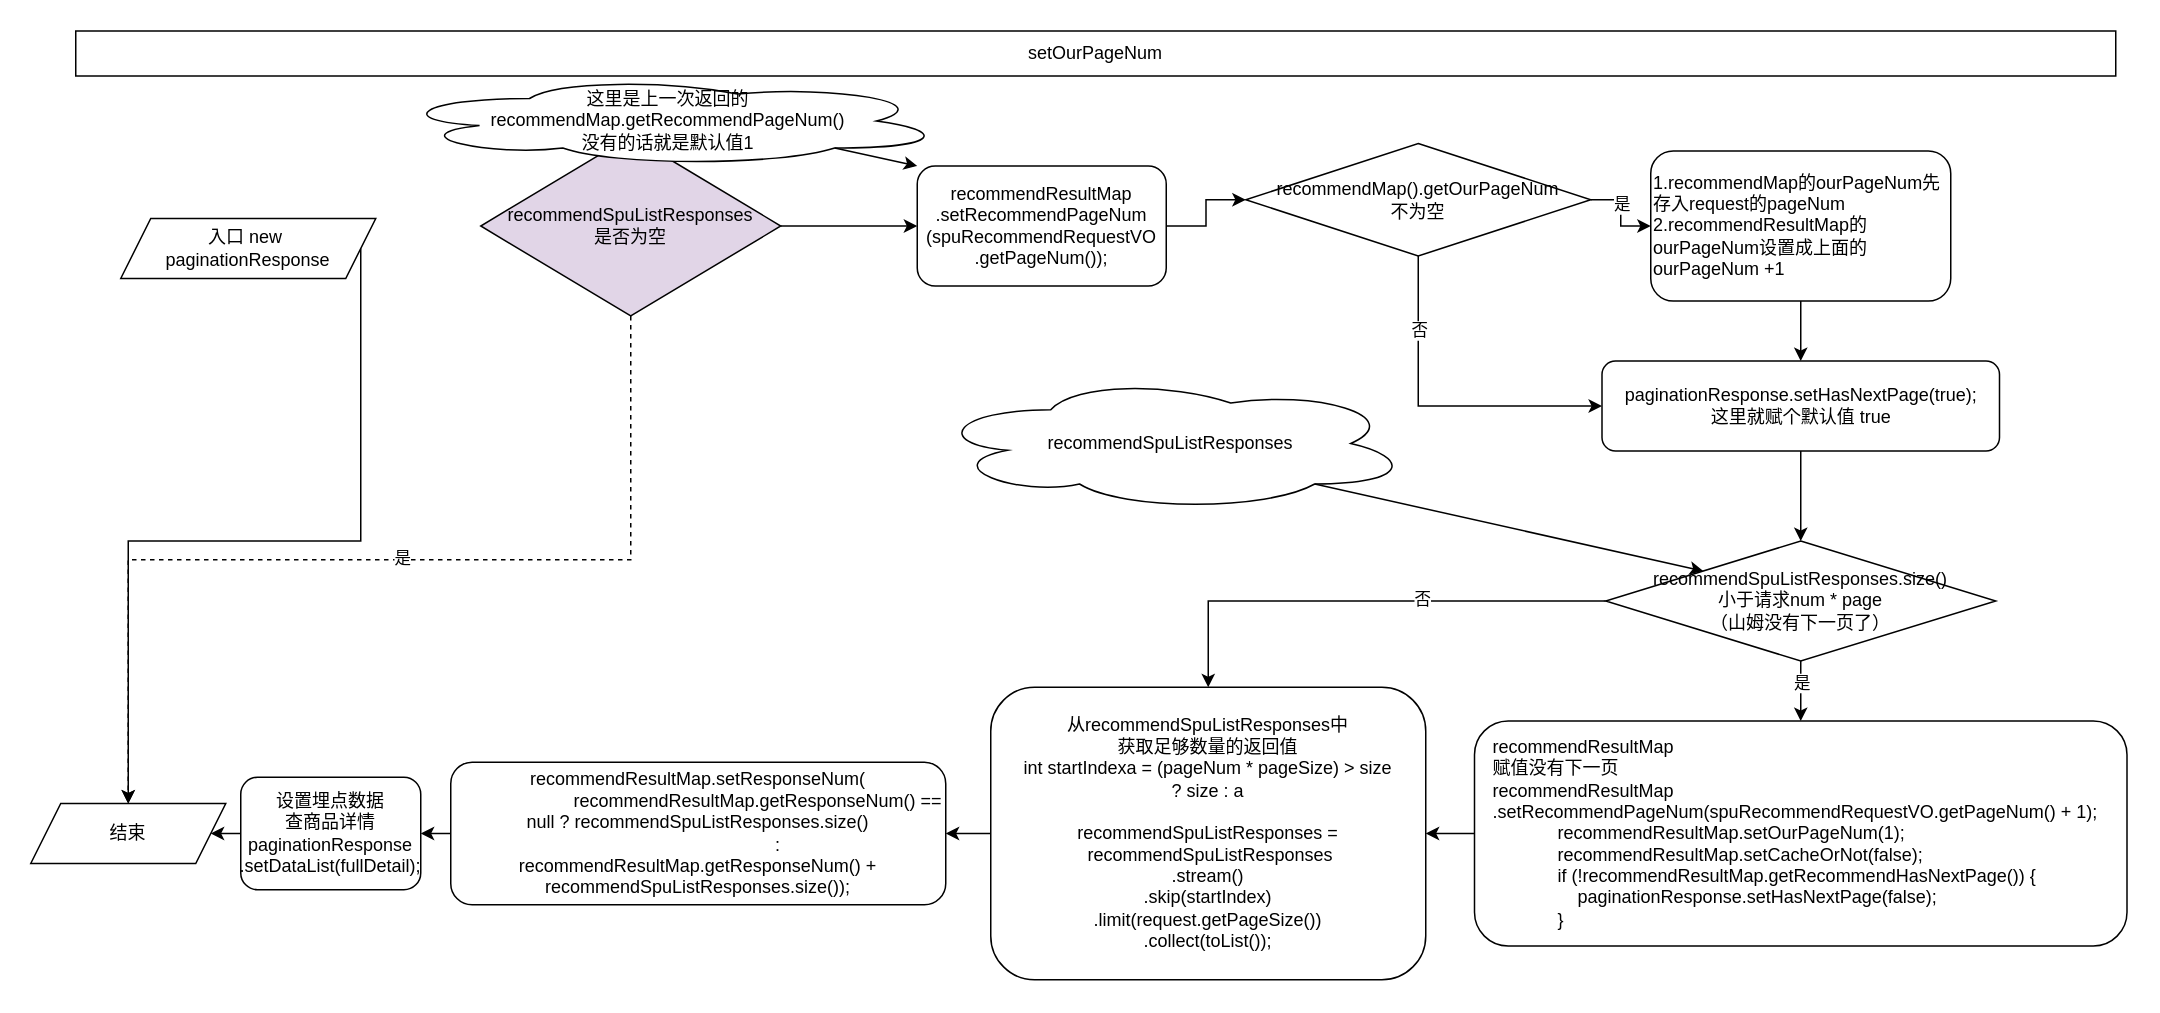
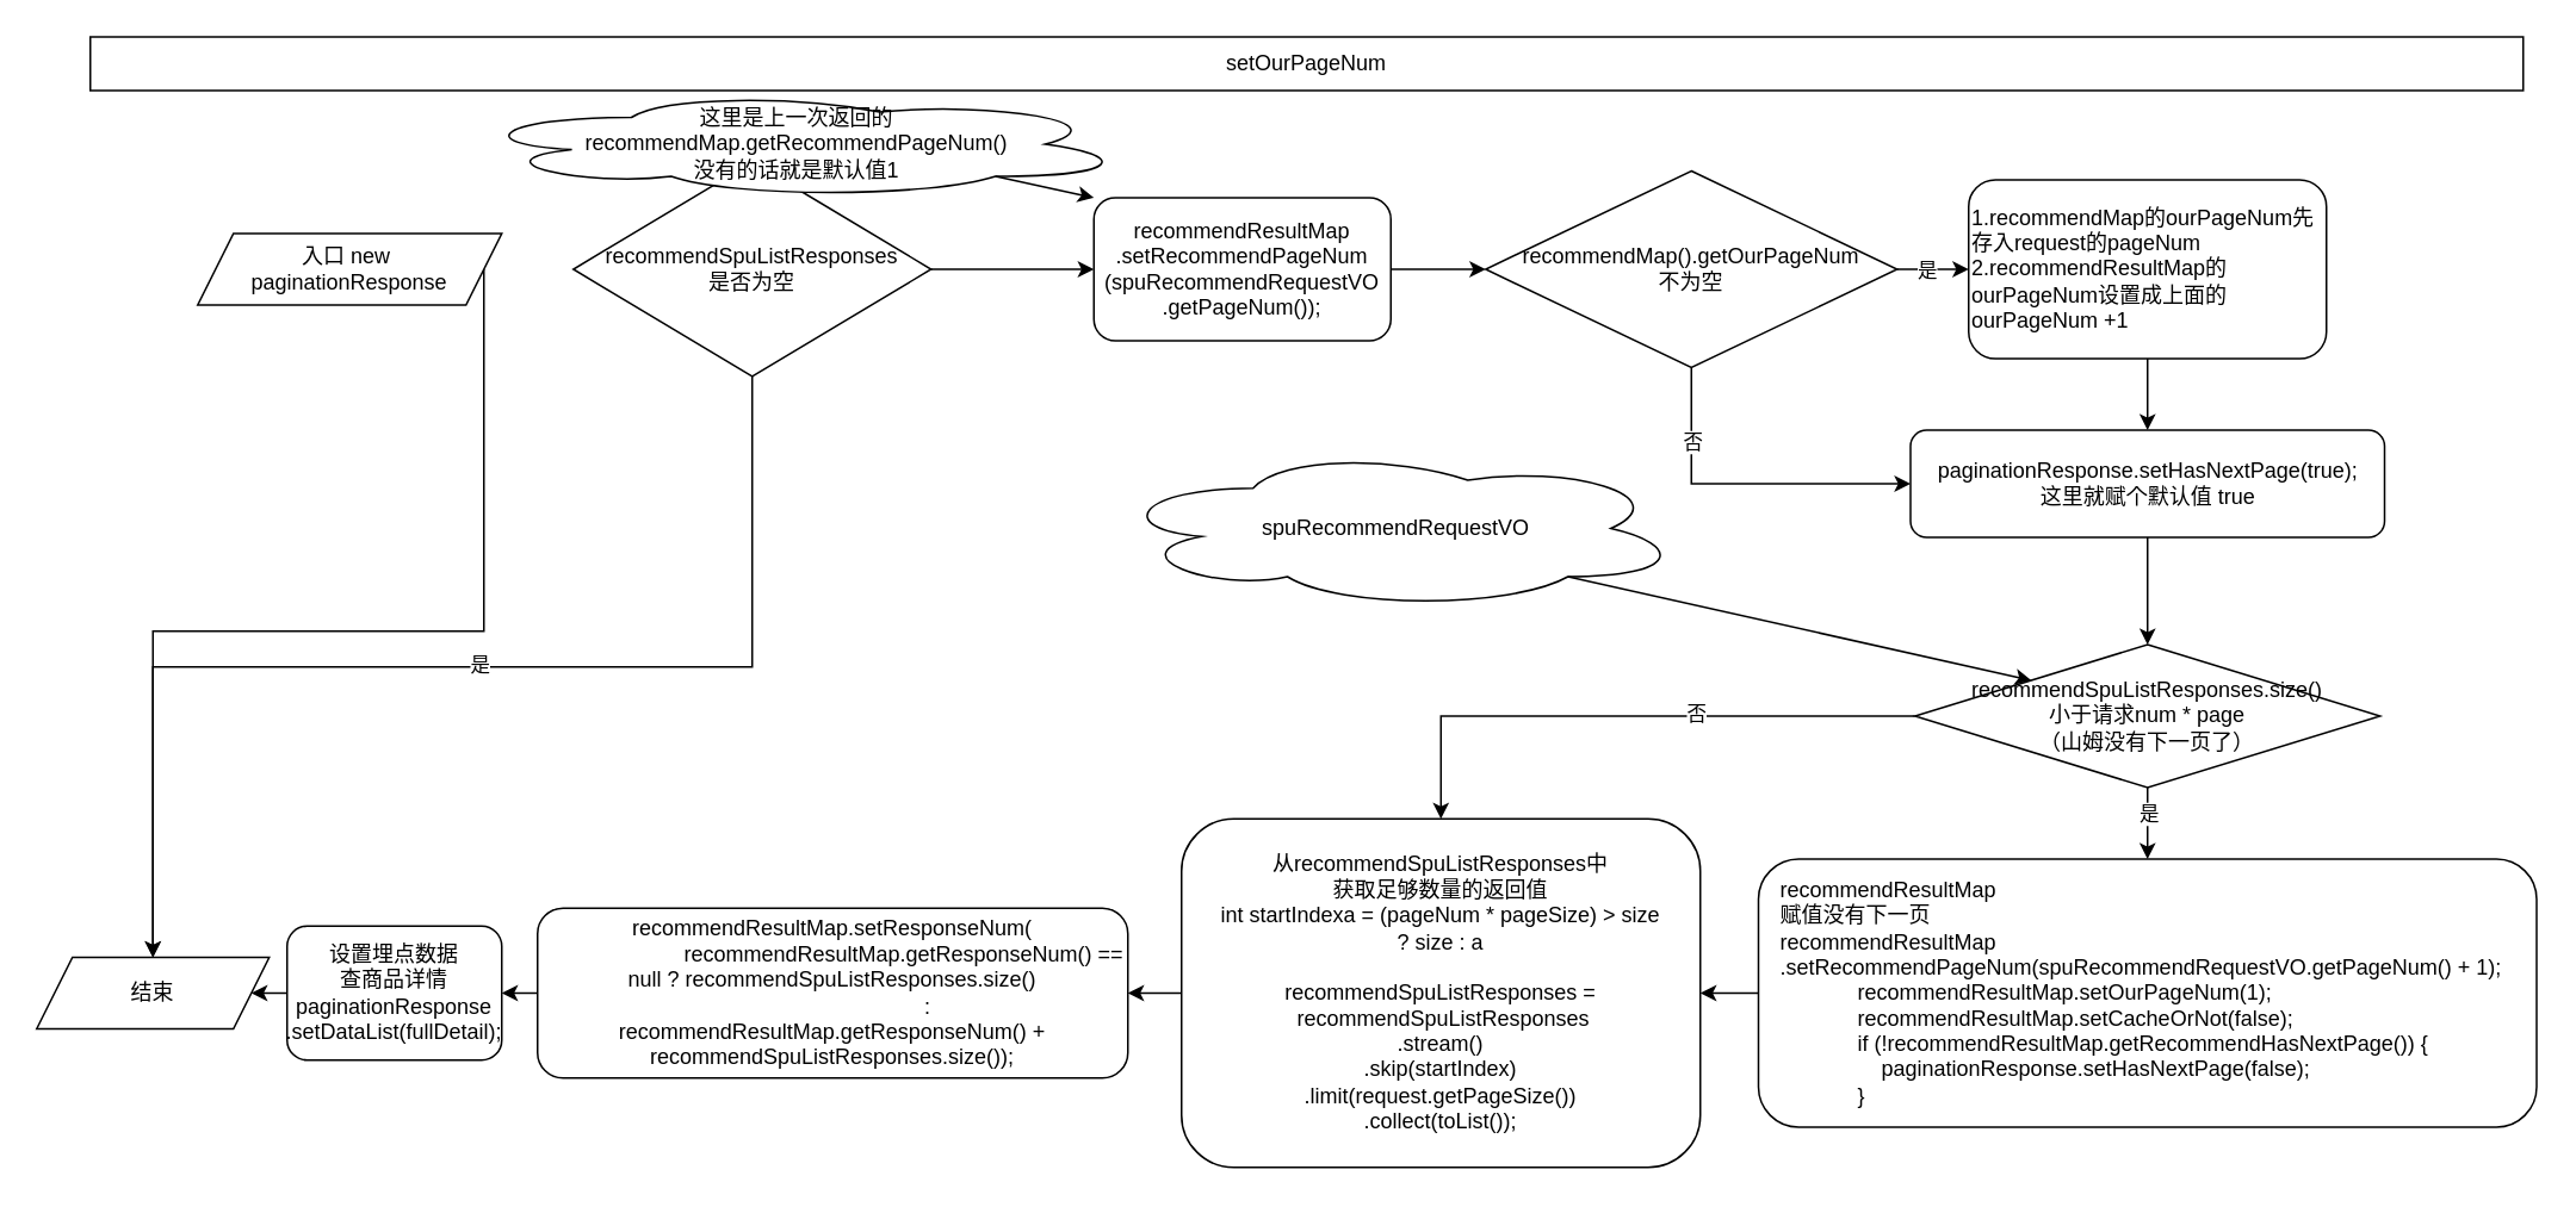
  <mxCell id="0" />
  <mxCell id="1" parent="0" />
  <mxCell id="2" value="setOurPageNum" style="rounded=0;whiteSpace=wrap;html=1;" vertex="1" parent="1"><mxGeometry x="50" y="20" width="1360" height="30" as="geometry" /></mxCell>
  <mxCell id="3" style="edgeStyle=orthogonalEdgeStyle;rounded=0;orthogonalLoop=1;jettySize=auto;html=1;exitX=1;exitY=0.5;exitDx=0;exitDy=0;" edge="1" parent="1" source="4" target="5"><mxGeometry relative="1" as="geometry" /></mxCell>
- <mxCell id="4" value="入口 new&amp;nbsp;&lt;br&gt;paginationResponse" style="shape=parallelogram;perimeter=parallelogramPerimeter;whiteSpace=wrap;html=1;fixedSize=1;" vertex="1" parent="1"><mxGeometry x="80" y="145" width="170" height="40" as="geometry" /></mxCell>
+ <mxCell id="4" value="入口 new&amp;nbsp;&lt;br&gt;paginationResponse" style="shape=parallelogram;perimeter=parallelogramPerimeter;whiteSpace=wrap;html=1;fixedSize=1;" vertex="1" parent="1"><mxGeometry x="110" y="130" width="170" height="40" as="geometry" /></mxCell>
  <mxCell id="5" value="结束" style="shape=parallelogram;perimeter=parallelogramPerimeter;whiteSpace=wrap;html=1;fixedSize=1;" vertex="1" parent="1"><mxGeometry x="20" y="535" width="130" height="40" as="geometry" /></mxCell>
- <mxCell id="6" style="edgeStyle=orthogonalEdgeStyle;rounded=0;orthogonalLoop=1;jettySize=auto;html=1;exitX=0.5;exitY=1;exitDx=0;exitDy=0;entryX=0.5;entryY=0;entryDx=0;entryDy=0;dashed=1;" edge="1" parent="1" source="9" target="5"><mxGeometry relative="1" as="geometry" /></mxCell>
+ <mxCell id="6" style="edgeStyle=orthogonalEdgeStyle;rounded=0;orthogonalLoop=1;jettySize=auto;html=1;exitX=0.5;exitY=1;exitDx=0;exitDy=0;entryX=0.5;entryY=0;entryDx=0;entryDy=0;" edge="1" parent="1" source="9" target="5"><mxGeometry relative="1" as="geometry" /></mxCell>
  <mxCell id="7" value="是" style="edgeLabel;html=1;align=center;verticalAlign=middle;resizable=0;points=[];" vertex="1" connectable="0" parent="6"><mxGeometry x="-0.082" y="5" relative="1" as="geometry"><mxPoint x="-12" y="-6" as="offset" /></mxGeometry></mxCell>
  <mxCell id="8" style="edgeStyle=orthogonalEdgeStyle;rounded=0;orthogonalLoop=1;jettySize=auto;html=1;exitX=1;exitY=0.5;exitDx=0;exitDy=0;" edge="1" parent="1" source="9" target="11"><mxGeometry relative="1" as="geometry" /></mxCell>
- <mxCell id="9" value="recommendSpuListResponses&lt;br&gt;是否为空" style="rhombus;whiteSpace=wrap;html=1;fillColor=#e1d5e7;" vertex="1" parent="1"><mxGeometry x="320" y="90" width="200" height="120" as="geometry" /></mxCell>
+ <mxCell id="9" value="recommendSpuListResponses&lt;br&gt;是否为空" style="rhombus;whiteSpace=wrap;html=1;" vertex="1" parent="1"><mxGeometry x="320" y="90" width="200" height="120" as="geometry" /></mxCell>
  <mxCell id="10" style="edgeStyle=orthogonalEdgeStyle;rounded=0;orthogonalLoop=1;jettySize=auto;html=1;exitX=1;exitY=0.5;exitDx=0;exitDy=0;entryX=0;entryY=0.5;entryDx=0;entryDy=0;" edge="1" parent="1" source="11" target="18"><mxGeometry relative="1" as="geometry" /></mxCell>
  <mxCell id="11" value="recommendResultMap&lt;br&gt;.setRecommendPageNum&lt;br&gt;(spuRecommendRequestVO&lt;br&gt;.getPageNum());" style="rounded=1;whiteSpace=wrap;html=1;" vertex="1" parent="1"><mxGeometry x="611" y="110" width="166" height="80" as="geometry" /></mxCell>
  <mxCell id="12" value="这里是上一次返回的&lt;br&gt;recommendMap.getRecommendPageNum()&lt;br&gt;没有的话就是默认值1" style="ellipse;shape=cloud;whiteSpace=wrap;html=1;" vertex="1" parent="1"><mxGeometry x="260" y="50" width="370" height="60" as="geometry" /></mxCell>
  <mxCell id="13" value="" style="endArrow=classic;html=1;rounded=0;exitX=0.8;exitY=0.8;exitDx=0;exitDy=0;exitPerimeter=0;entryX=0;entryY=0;entryDx=0;entryDy=0;" edge="1" parent="1" source="12" target="11"><mxGeometry width="50" height="50" relative="1" as="geometry"><mxPoint x="670" y="340" as="sourcePoint" /><mxPoint x="720" y="290" as="targetPoint" /></mxGeometry></mxCell>
  <mxCell id="14" style="edgeStyle=orthogonalEdgeStyle;rounded=0;orthogonalLoop=1;jettySize=auto;html=1;exitX=1;exitY=0.5;exitDx=0;exitDy=0;entryX=0;entryY=0.5;entryDx=0;entryDy=0;" edge="1" parent="1" source="18" target="20"><mxGeometry relative="1" as="geometry" /></mxCell>
  <mxCell id="15" value="是" style="edgeLabel;html=1;align=center;verticalAlign=middle;resizable=0;points=[];" vertex="1" connectable="0" parent="14"><mxGeometry x="-0.2" relative="1" as="geometry"><mxPoint as="offset" /></mxGeometry></mxCell>
  <mxCell id="16" style="edgeStyle=orthogonalEdgeStyle;rounded=0;orthogonalLoop=1;jettySize=auto;html=1;exitX=0.5;exitY=1;exitDx=0;exitDy=0;entryX=0;entryY=0.5;entryDx=0;entryDy=0;" edge="1" parent="1" source="18" target="22"><mxGeometry relative="1" as="geometry" /></mxCell>
  <mxCell id="17" value="否" style="edgeLabel;html=1;align=center;verticalAlign=middle;resizable=0;points=[];" vertex="1" connectable="0" parent="16"><mxGeometry x="-0.563" y="-1" relative="1" as="geometry"><mxPoint x="1" as="offset" /></mxGeometry></mxCell>
- <mxCell id="18" value="recommendMap().getOurPageNum&lt;br&gt;不为空" style="rhombus;whiteSpace=wrap;html=1;" vertex="1" parent="1"><mxGeometry x="830" y="95" width="230" height="75" as="geometry" /></mxCell>
+ <mxCell id="18" value="recommendMap().getOurPageNum&lt;br&gt;不为空" style="rhombus;whiteSpace=wrap;html=1;" vertex="1" parent="1"><mxGeometry x="830" y="95" width="230" height="110" as="geometry" /></mxCell>
  <mxCell id="19" style="edgeStyle=orthogonalEdgeStyle;rounded=0;orthogonalLoop=1;jettySize=auto;html=1;exitX=0.5;exitY=1;exitDx=0;exitDy=0;entryX=0.5;entryY=0;entryDx=0;entryDy=0;" edge="1" parent="1" source="20" target="22"><mxGeometry relative="1" as="geometry" /></mxCell>
  <mxCell id="20" value="1.recommendMap的ourPageNum先存入request的pageNum&lt;br&gt;2.recommendResultMap的ourPageNum设置成上面的ourPageNum +1" style="rounded=1;whiteSpace=wrap;html=1;align=left;" vertex="1" parent="1"><mxGeometry x="1100" y="100" width="200" height="100" as="geometry" /></mxCell>
  <mxCell id="21" style="edgeStyle=orthogonalEdgeStyle;rounded=0;orthogonalLoop=1;jettySize=auto;html=1;exitX=0.5;exitY=1;exitDx=0;exitDy=0;entryX=0.5;entryY=0;entryDx=0;entryDy=0;" edge="1" parent="1" source="22" target="27"><mxGeometry relative="1" as="geometry" /></mxCell>
  <mxCell id="22" value="paginationResponse.setHasNextPage(true);&lt;br&gt;这里就赋个默认值 true" style="rounded=1;whiteSpace=wrap;html=1;" vertex="1" parent="1"><mxGeometry x="1067.5" y="240" width="265" height="60" as="geometry" /></mxCell>
  <mxCell id="23" style="edgeStyle=orthogonalEdgeStyle;rounded=0;orthogonalLoop=1;jettySize=auto;html=1;exitX=0.5;exitY=1;exitDx=0;exitDy=0;entryX=0.5;entryY=0;entryDx=0;entryDy=0;" edge="1" parent="1" source="27" target="31"><mxGeometry relative="1" as="geometry" /></mxCell>
  <mxCell id="24" value="是" style="edgeLabel;html=1;align=center;verticalAlign=middle;resizable=0;points=[];" vertex="1" connectable="0" parent="23"><mxGeometry x="-0.3" relative="1" as="geometry"><mxPoint as="offset" /></mxGeometry></mxCell>
  <mxCell id="25" style="edgeStyle=orthogonalEdgeStyle;rounded=0;orthogonalLoop=1;jettySize=auto;html=1;exitX=0;exitY=0.5;exitDx=0;exitDy=0;entryX=0.5;entryY=0;entryDx=0;entryDy=0;" edge="1" parent="1" source="27" target="33"><mxGeometry relative="1" as="geometry" /></mxCell>
  <mxCell id="26" value="否" style="edgeLabel;html=1;align=center;verticalAlign=middle;resizable=0;points=[];" vertex="1" connectable="0" parent="25"><mxGeometry x="-0.235" y="-2" relative="1" as="geometry"><mxPoint as="offset" /></mxGeometry></mxCell>
  <mxCell id="27" value="recommendSpuListResponses.size() &lt;br&gt;小于请求num * page&lt;br&gt;（山姆没有下一页了）" style="rhombus;whiteSpace=wrap;html=1;" vertex="1" parent="1"><mxGeometry x="1070" y="360" width="260" height="80" as="geometry" /></mxCell>
- <mxCell id="28" value="recommendSpuListResponses" style="ellipse;shape=cloud;whiteSpace=wrap;html=1;" vertex="1" parent="1"><mxGeometry x="620" y="250" width="320" height="90" as="geometry" /></mxCell>
+ <mxCell id="28" value="spuRecommendRequestVO" style="ellipse;shape=cloud;whiteSpace=wrap;html=1;" vertex="1" parent="1"><mxGeometry x="620" y="250" width="320" height="90" as="geometry" /></mxCell>
  <mxCell id="29" value="" style="endArrow=classic;html=1;rounded=0;exitX=0.8;exitY=0.8;exitDx=0;exitDy=0;exitPerimeter=0;entryX=0;entryY=0;entryDx=0;entryDy=0;" edge="1" parent="1" source="28" target="27"><mxGeometry width="50" height="50" relative="1" as="geometry"><mxPoint x="880" y="420" as="sourcePoint" /><mxPoint x="930" y="370" as="targetPoint" /></mxGeometry></mxCell>
  <mxCell id="30" style="edgeStyle=orthogonalEdgeStyle;rounded=0;orthogonalLoop=1;jettySize=auto;html=1;exitX=0;exitY=0.5;exitDx=0;exitDy=0;entryX=1;entryY=0.5;entryDx=0;entryDy=0;" edge="1" parent="1" source="31" target="33"><mxGeometry relative="1" as="geometry" /></mxCell>
  <mxCell id="31" value="&amp;nbsp; &amp;nbsp;recommendResultMap&lt;br&gt;&amp;nbsp; &amp;nbsp;赋值没有下一页&lt;br&gt;&lt;div&gt;&amp;nbsp; &amp;nbsp;recommendResultMap&lt;/div&gt;&lt;div&gt;&amp;nbsp; &amp;nbsp;.setRecommendPageNum(spuRecommendRequestVO.getPageNum() + 1);&lt;/div&gt;&lt;div&gt;&amp;nbsp; &amp;nbsp; &amp;nbsp; &amp;nbsp; &amp;nbsp; &amp;nbsp; &amp;nbsp; &amp;nbsp; recommendResultMap.setOurPageNum(1);&lt;/div&gt;&lt;div&gt;&amp;nbsp; &amp;nbsp; &amp;nbsp; &amp;nbsp; &amp;nbsp; &amp;nbsp; &amp;nbsp; &amp;nbsp; recommendResultMap.setCacheOrNot(false);&lt;/div&gt;&lt;div&gt;&amp;nbsp; &amp;nbsp; &amp;nbsp; &amp;nbsp; &amp;nbsp; &amp;nbsp; &amp;nbsp; &amp;nbsp; if (!recommendResultMap.getRecommendHasNextPage()) {&lt;/div&gt;&lt;div&gt;&amp;nbsp; &amp;nbsp; &amp;nbsp; &amp;nbsp; &amp;nbsp; &amp;nbsp; &amp;nbsp; &amp;nbsp; &amp;nbsp; &amp;nbsp; paginationResponse.setHasNextPage(false);&lt;/div&gt;&lt;div&gt;&amp;nbsp; &amp;nbsp; &amp;nbsp; &amp;nbsp; &amp;nbsp; &amp;nbsp; &amp;nbsp; &amp;nbsp; }&lt;/div&gt;" style="rounded=1;whiteSpace=wrap;html=1;align=left;" vertex="1" parent="1"><mxGeometry x="982.5" y="480" width="435" height="150" as="geometry" /></mxCell>
  <mxCell id="32" style="edgeStyle=orthogonalEdgeStyle;rounded=0;orthogonalLoop=1;jettySize=auto;html=1;exitX=0;exitY=0.5;exitDx=0;exitDy=0;entryX=1;entryY=0.5;entryDx=0;entryDy=0;" edge="1" parent="1" source="33" target="35"><mxGeometry relative="1" as="geometry" /></mxCell>
  <mxCell id="33" value="从recommendSpuListResponses中&lt;br&gt;获取足够数量的返回值&lt;br&gt;int startIndexa = (pageNum * pageSize) &amp;gt; size &lt;br&gt;? size : a&lt;br&gt;&lt;br&gt;&lt;div&gt;recommendSpuListResponses =&lt;/div&gt;&lt;div&gt;&amp;nbsp;recommendSpuListResponses&lt;/div&gt;&lt;div&gt;.stream()&lt;/div&gt;&lt;div&gt;.skip(startIndex)&lt;/div&gt;&lt;div&gt;.limit(request.getPageSize())&lt;/div&gt;&lt;div&gt;&lt;span style=&quot;background-color: initial;&quot;&gt;.collect(toList());&lt;/span&gt;&lt;/div&gt;" style="rounded=1;whiteSpace=wrap;html=1;" vertex="1" parent="1"><mxGeometry x="660" y="457.5" width="290" height="195" as="geometry" /></mxCell>
  <mxCell id="34" style="edgeStyle=orthogonalEdgeStyle;rounded=0;orthogonalLoop=1;jettySize=auto;html=1;exitX=0;exitY=0.5;exitDx=0;exitDy=0;entryX=1;entryY=0.5;entryDx=0;entryDy=0;" edge="1" parent="1" source="35" target="37"><mxGeometry relative="1" as="geometry" /></mxCell>
  <mxCell id="35" value="&lt;div&gt;recommendResultMap.setResponseNum(&lt;/div&gt;&lt;div&gt;&amp;nbsp; &amp;nbsp; &amp;nbsp; &amp;nbsp; &amp;nbsp; &amp;nbsp; &amp;nbsp; &amp;nbsp; &amp;nbsp; &amp;nbsp; &amp;nbsp; &amp;nbsp; recommendResultMap.getResponseNum() == null ? recommendSpuListResponses.size()&lt;/div&gt;&lt;div&gt;&amp;nbsp; &amp;nbsp; &amp;nbsp; &amp;nbsp; &amp;nbsp; &amp;nbsp; &amp;nbsp; &amp;nbsp; &amp;nbsp; &amp;nbsp; &amp;nbsp; &amp;nbsp; &amp;nbsp; &amp;nbsp; &amp;nbsp; &amp;nbsp; : recommendResultMap.getResponseNum() + recommendSpuListResponses.size());&lt;/div&gt;" style="rounded=1;whiteSpace=wrap;html=1;" vertex="1" parent="1"><mxGeometry x="300" y="507.5" width="330" height="95" as="geometry" /></mxCell>
  <mxCell id="36" style="edgeStyle=orthogonalEdgeStyle;rounded=0;orthogonalLoop=1;jettySize=auto;html=1;exitX=0;exitY=0.5;exitDx=0;exitDy=0;entryX=1;entryY=0.5;entryDx=0;entryDy=0;" edge="1" parent="1" source="37" target="5"><mxGeometry relative="1" as="geometry" /></mxCell>
  <mxCell id="37" value="设置埋点数据&lt;br&gt;查商品详情&lt;br&gt;paginationResponse&lt;br&gt;.setDataList(fullDetail);" style="rounded=1;whiteSpace=wrap;html=1;" vertex="1" parent="1"><mxGeometry x="160" y="517.5" width="120" height="75" as="geometry" /></mxCell>
